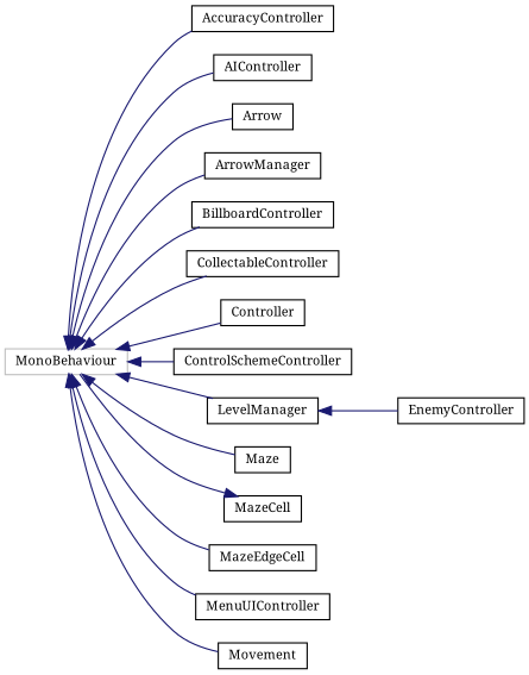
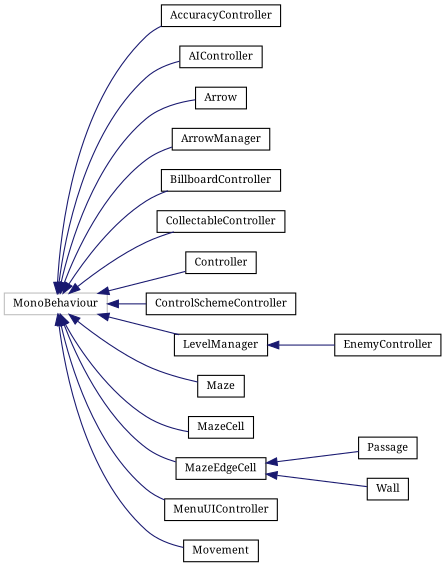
  digraph {
    fontname="Noto Serif"
    rankdir=LR
    node [color=black fillcolor=white fontname="Noto Serif" fontsize=10 shape=record style=filled]
    edge [color=midnightblue dir=back fontname="Noto Serif" fontsize=10 labelfontname=Helvetica labelfontsize=10 style=solid]
    n1 [color=grey75 height=0.2 label=MonoBehaviour width=0.4]
    n2 [height=0.2 label=AccuracyController width=0.4]
    n3 [height=0.2 label=AIController width=0.4]
    n4 [height=0.2 label=Arrow width=0.4]
    n5 [height=0.2 label=ArrowManager width=0.4]
    n6 [height=0.2 label=BillboardController width=0.4]
    n7 [height=0.2 label=CollectableController width=0.4]
    n8 [height=0.2 label=Controller width=0.4]
    n9 [height=0.2 label=ControlSchemeController width=0.4]
    n10 [height=0.2 label=LevelManager width=0.4]
    n11 [height=0.2 label=Maze width=0.4]
    n12 [height=0.2 label=MazeCell width=0.4]
    n13 [height=0.2 label=MazeEdgeCell width=0.4]
    n14 [height=0.2 label=MenuUIController width=0.4]
    n15 [height=0.2 label=Movement width=0.4]
    n16 [height=0.2 label=EnemyController width=0.4]
+   n17 [height=0.2 label=Passage width=0.4]
+   n18 [height=0.2 label=Wall width=0.4]
    n1 -> n2
    n1 -> n3
    n1 -> n4
    n1 -> n5
    n1 -> n6
    n1 -> n7
    n1 -> n8
    n1 -> n9
    n1 -> n10
    n1 -> n11
-   n12 -> n1
+   n1 -> n12
    n1 -> n13
    n1 -> n14
    n1 -> n15
    n10 -> n16
+   n13 -> n17
+   n13 -> n18
  }
